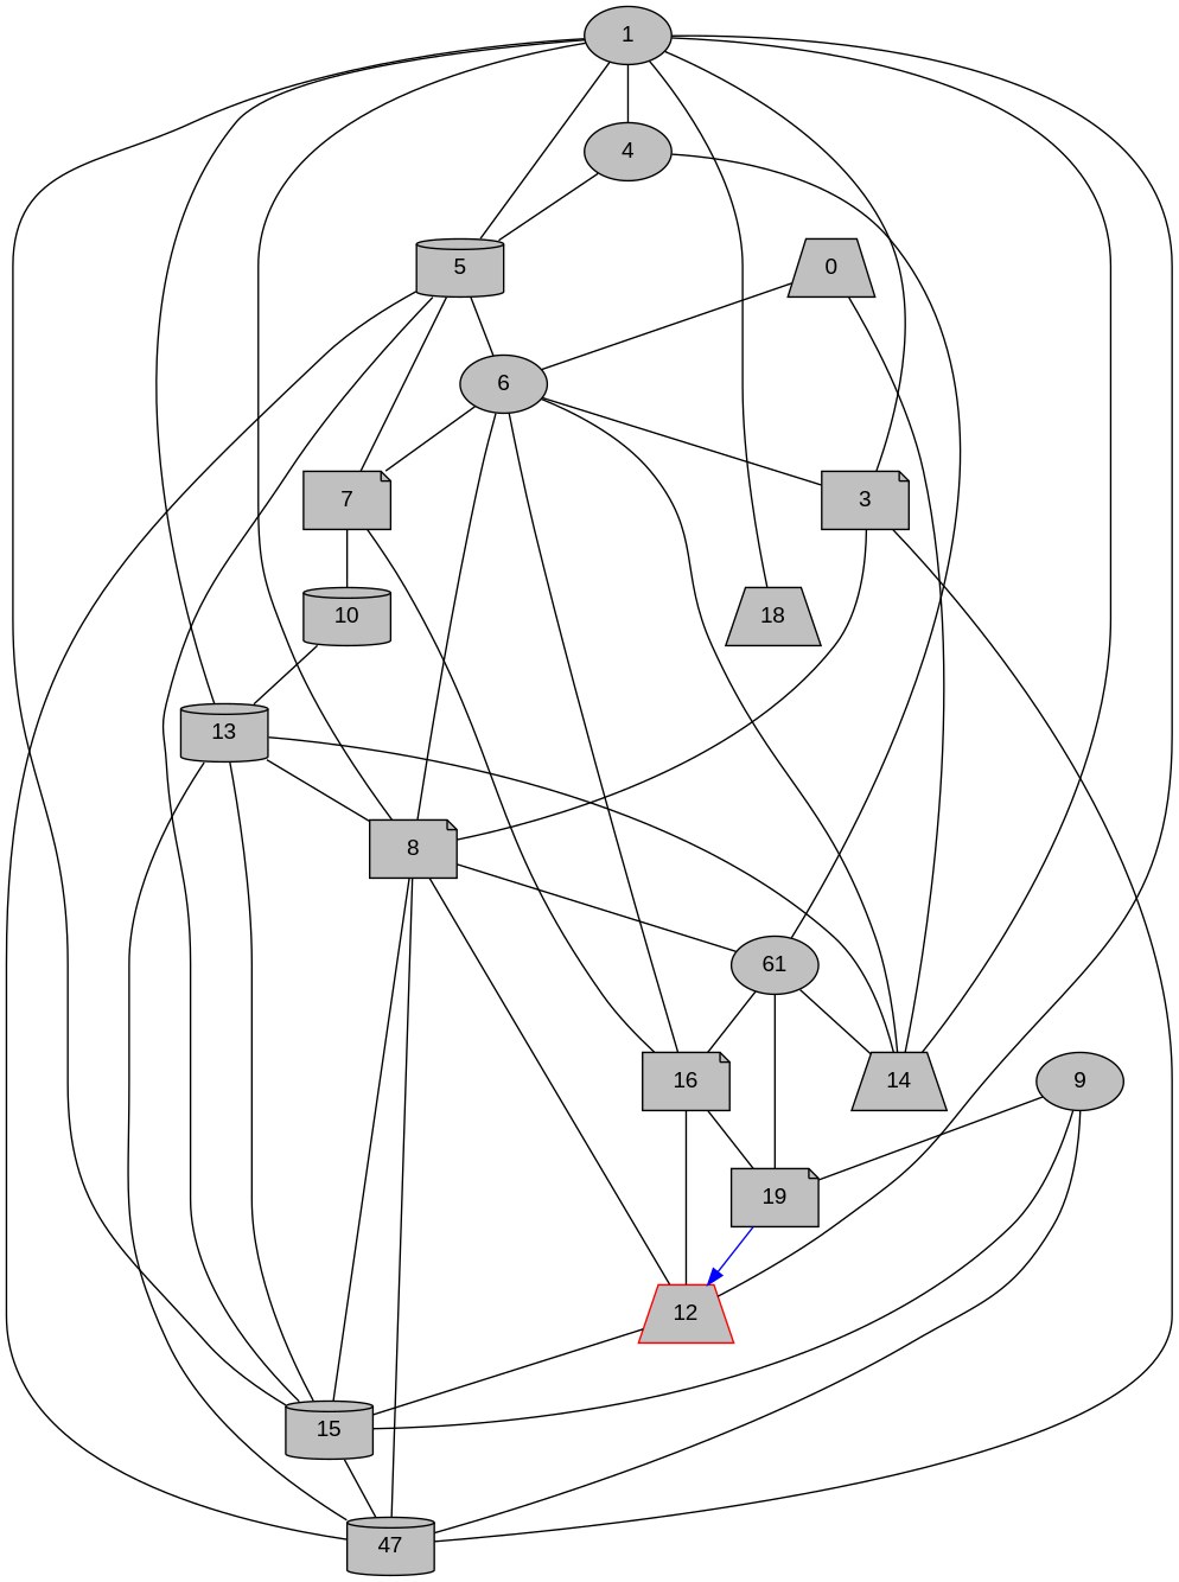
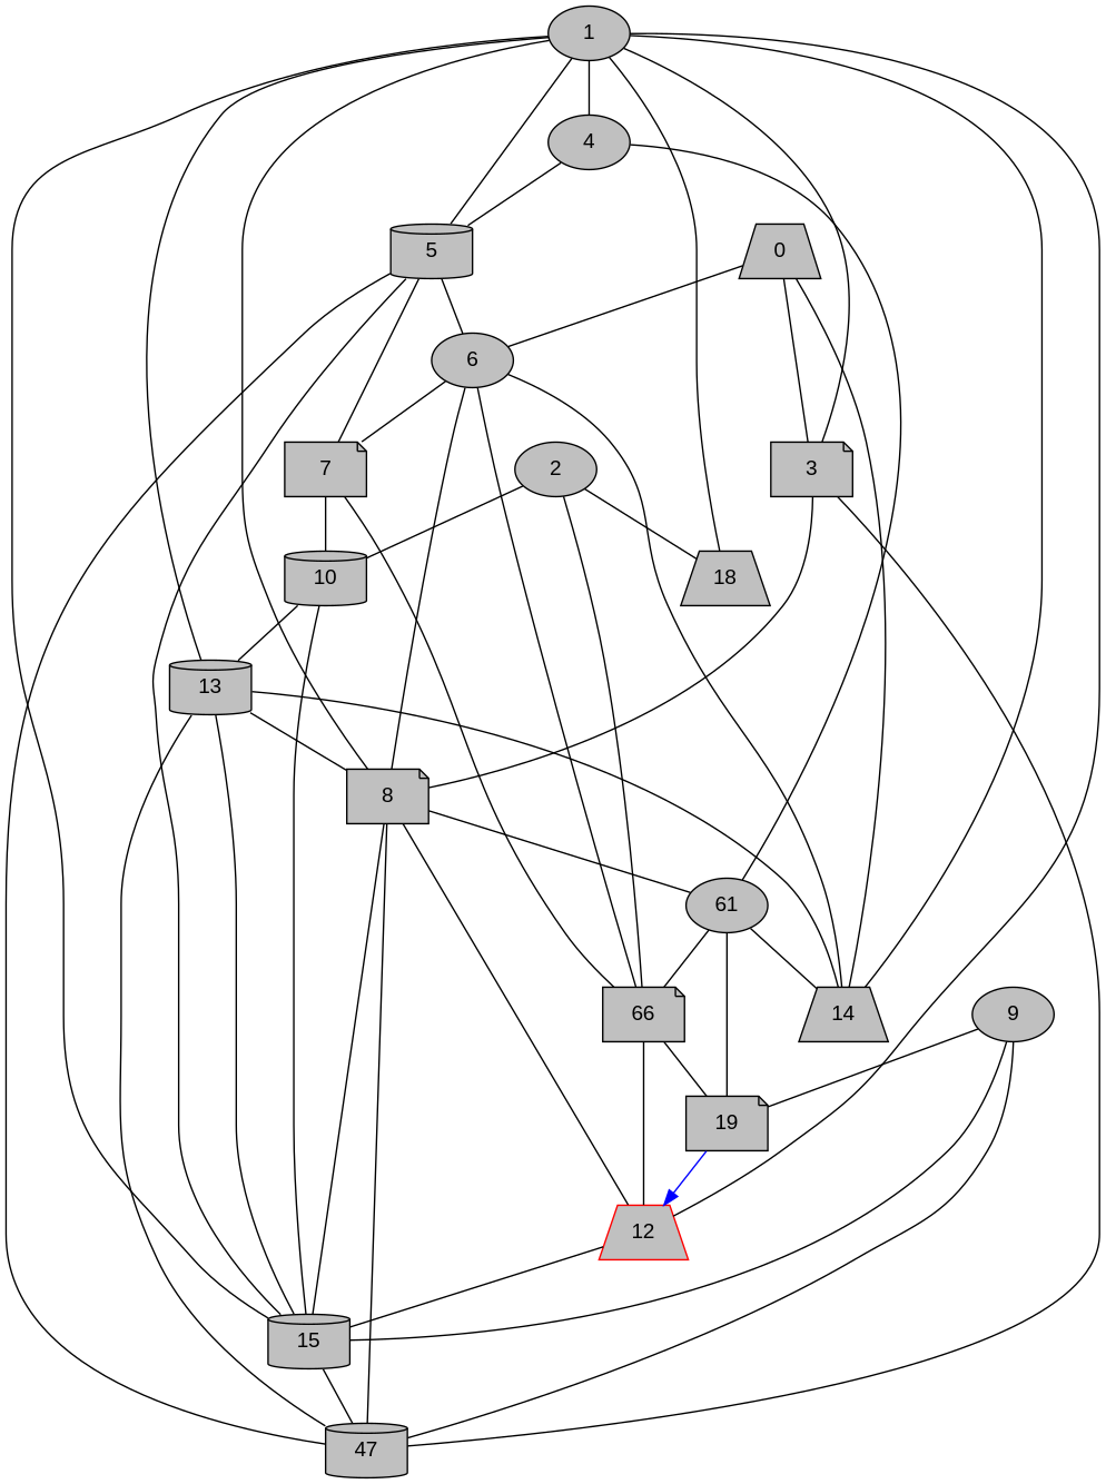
  digraph {
    fontname="Liberation Sans"
    node [fillcolor=gray fontname="Liberation Sans" shape=ellipse style=filled]
    edge [dir=none fontname="Liberation Sans"]
    0 [shape=trapezium]
    3 [shape=note]
    14 [shape=trapezium]
    6
    8 [shape=note]
    n6 [label=47 shape=cylinder]
    5 [shape=cylinder]
    4
    n9 [label=61]
    1
    12 [color=red shape=trapezium]
    13 [shape=cylinder]
    15 [shape=cylinder]
    18 [shape=trapezium]
    7 [shape=note]
-   16 [shape=note]
+   16 [shape=note label=66]
+   2
    10 [shape=cylinder]
    19 [shape=note]
    9
-   6 -> 3
+   0 -> 3
    0 -> 14
    0 -> 6
    3 -> 8
    3 -> n6
    6 -> 14
    6 -> 8
    6 -> 7
    6 -> 16
    8 -> n6
    8 -> n9
    8 -> 12
    8 -> 15
    5 -> 6
    5 -> n6
    5 -> 15
    5 -> 7
    4 -> 5
    4 -> n9
    n9 -> 14
    n9 -> 16
    n9 -> 19
    1 -> 3
    1 -> 14
    1 -> 8
    1 -> 5
    1 -> 4
    1 -> 12
    1 -> 13
    1 -> 15
    1 -> 18
    12 -> 15
    12 -> 16
    13 -> 14
    13 -> 8
    13 -> n6
    13 -> 15
    15 -> n6
    7 -> 16
    7 -> 10
    16 -> 19
+   2 -> 18
+   2 -> 16
+   2 -> 10
    10 -> 13
+   10 -> 15
    19 -> 12 [color=blue dir=forward]
    9 -> n6
    9 -> 15
    9 -> 19
  }
